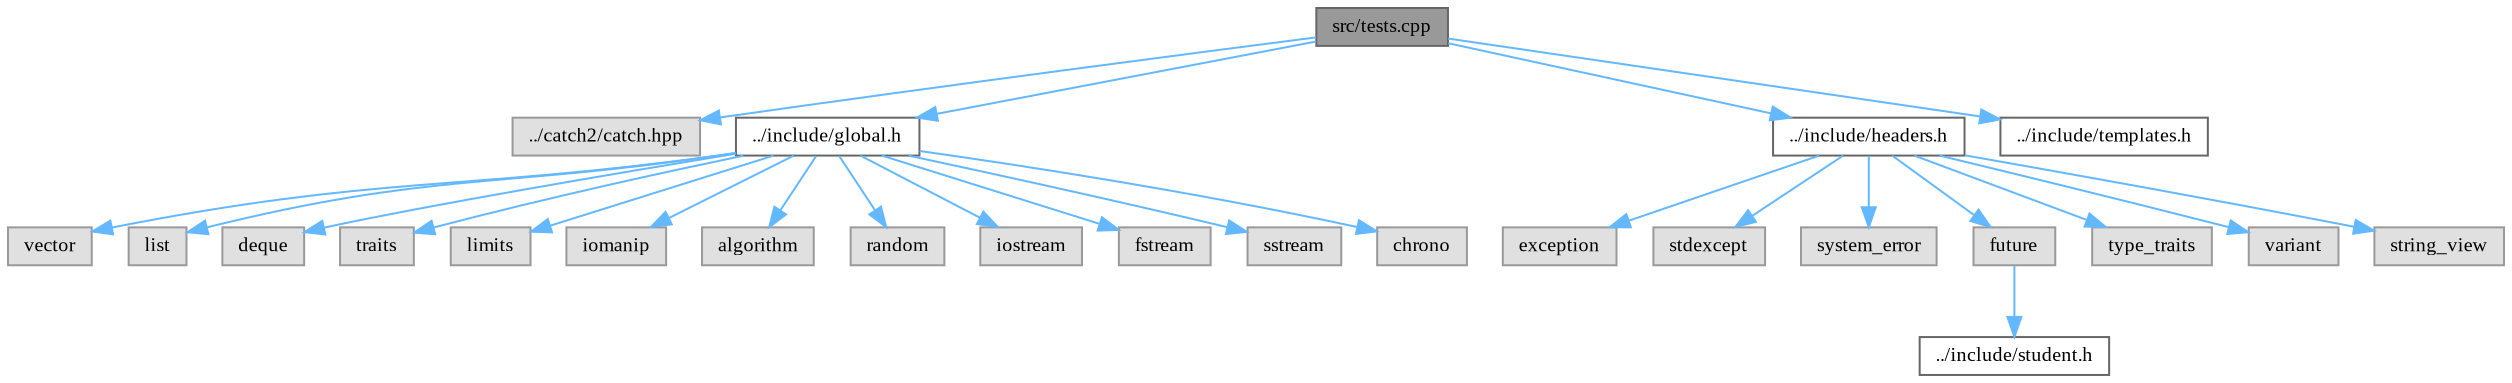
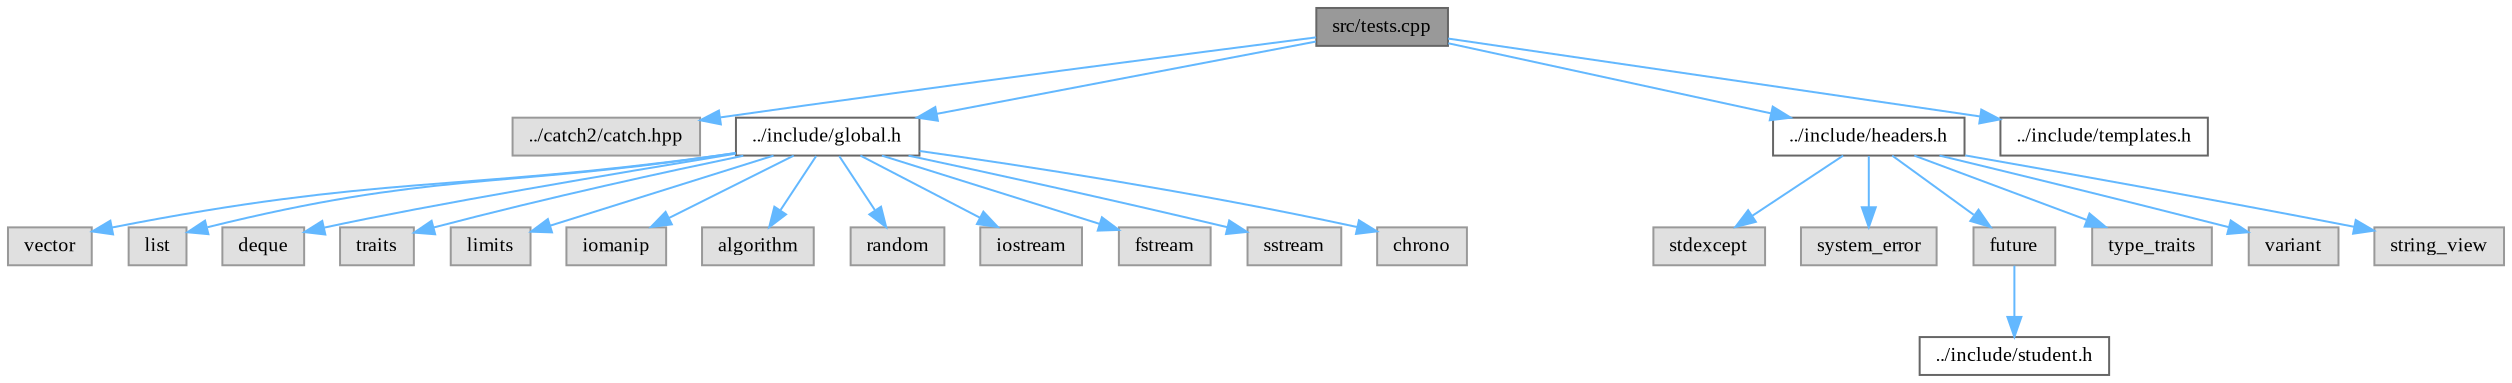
  digraph {
    fontname="Liberation Serif"
    node [color=grey60 fillcolor="#E0E0E0" fontname="Liberation Serif" fontsize=10 shape=box style=filled]
    edge [color=steelblue1 fontname="Liberation Serif" fontsize=10 labelfontname=Helvetica labelfontsize=10 style=solid]
    n1 [color=gray40 fillcolor=grey60 fontcolor=black height=0.2 label="src/tests.cpp" width=0.4]
    n2 [height=0.2 label="../catch2/catch.hpp" width=0.4]
    n3 [color=grey40 fillcolor=white height=0.2 label="../include/global.h" width=0.4]
    n4 [color=grey40 fillcolor=white height=0.2 label="../include/headers.h" width=0.4]
    n5 [color=grey40 fillcolor=white height=0.2 label="../include/templates.h" width=0.4]
    n6 [height=0.2 label=vector width=0.4]
    n7 [height=0.2 label=list width=0.4]
    n8 [height=0.2 label=deque width=0.4]
    n9 [height=0.2 label=traits width=0.4]
    n10 [height=0.2 label=limits width=0.4]
    n11 [height=0.2 label=iomanip width=0.4]
    n12 [height=0.2 label=algorithm width=0.4]
    n13 [height=0.2 label=random width=0.4]
    n14 [height=0.2 label=iostream width=0.4]
    n15 [height=0.2 label=fstream width=0.4]
    n16 [height=0.2 label=sstream width=0.4]
    n17 [height=0.2 label=chrono width=0.4]
-   n18 [height=0.2 label=exception width=0.4]
    n19 [height=0.2 label=stdexcept width=0.4]
    n20 [height=0.2 label=system_error width=0.4]
    n21 [height=0.2 label=future width=0.4]
    n22 [height=0.2 label=type_traits width=0.4]
    n23 [height=0.2 label=variant width=0.4]
    n24 [height=0.2 label=string_view width=0.4]
    n25 [color=grey40 fillcolor=white height=0.2 label="../include/student.h" width=0.4]
    n1 -> n2
    n1 -> n3
    n1 -> n4
    n1 -> n5
    n3 -> n6
    n3 -> n7
    n3 -> n8
    n3 -> n9
    n3 -> n10
    n3 -> n11
    n3 -> n12
    n3 -> n13
    n3 -> n14
    n3 -> n15
    n3 -> n16
    n3 -> n17
-   n4 -> n18
    n4 -> n19
    n4 -> n20
    n4 -> n21
    n4 -> n22
    n4 -> n23
    n4 -> n24
    n21 -> n25
  }
